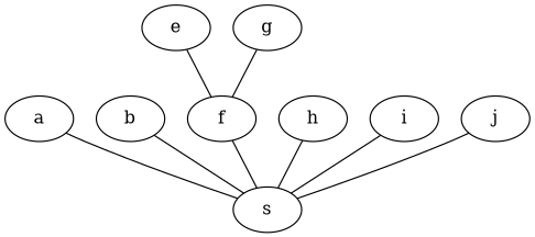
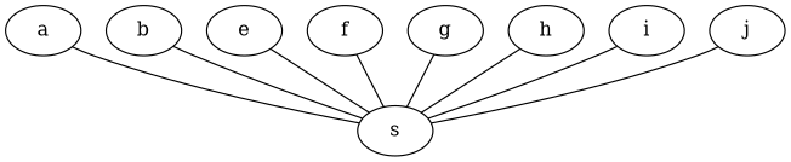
  graph {
    node [autoack=False]
    edge [capacity=10000000 delay=0.10 weight=10]
    a [a2="modulator start=randomunifint(0,1800)\ngenerator=s1 profile=((60,),(1,))" ipdests="110.2.52.0/24" s1="harpoon ipsrc=110.2.52.0/24 ipdst=165.14.130.9\nsport=randomchoice(21) dport=randomunifint(1024,65535)\nflowsize=normal(40000000,4000000)\nflowstart=normal(240,60) \nlossrate=randomchoice(0.001)" traffic=a2]
    s [ipdests="165.14.130.9"]
    b [b2="modulator start=randomunifint(0,1800)\ngenerator=s2 profile=((60,),(1,))" b3="modulator start=randomunifint(0,4000)\ngenerator=s11 profile=((60,),(1,))" ipdests="120.65.74.0/24" s11="harpoon ipsrc=120.65.74.0/24 ipdst=165.14.130.9\nsport=randomchoice(21) dport=randomunifint(1024,65535)\nflowsize=normal(3000000000,400000000)\nflowstart=normal(16000,1) \nlossrate=randomchoice(0.001)" s2="harpoon ipsrc=120.65.74.0/24 ipdst=165.14.130.9\nsport=randomchoice(21) dport=randomunifint(1024,65535)\nflowsize=normal(30000000,4000000)\nflowstart=normal(240,60) \nlossrate=randomchoice(0.001)" traffic="b2 b3"]
    e [e2="modulator start=randomunifint(0,1799)\ngenerator=s5 profile=((60,),(1,))" e3="modulator start=randomunifint(0,4000)\ngenerator=s12 profile=((60,),(1,))" ipdests="150.19.16.0/24 9.15.66.0/24" s12="harpoon ipsrc=9.15.66.0/24 ipdst=165.14.130.9\nsport=randomchoice(21) dport=randomunifint(1024,65535)\nflowsize=normal(35000000,4000000)\nflowstart=normal(16000,1)\nlossrate=randomchoice(0.001)" s5="harpoon ipsrc=150.19.16.0/24 ipdst=165.14.130.9\nsport=randomchoice(21) dport=randomunifint(1024,65535)\nflowsize=normal(35000000,4000000)\nflowstart=normal(240,60) \nlossrate=randomchoice(0.001)" traffic="e2 e3"]
    f [f2="modulator start=randomunifint(0,1799)\ngenerator=s6 profile=((60,),(1,))" ipdests="160.99.114.0/24" s6="harpoon ipsrc=160.99.114.0/24 ipdst=165.14.130.9\nsport=randomchoice(21) dport=randomunifint(1024,65535)\nflowsize=normal(35000000,4000000)\nflowstart=normal(240,60) \nlossrate=randomchoice(0.001)" traffic=f2]
    g [g2="modulator start=randomunifint(0,1799)\ngenerator=s7 profile=((60,),(1,))" ipdests="170.10.218.0/24" s7="harpoon ipsrc=170.10.218.0/24 ipdst=165.14.130.9\nsport=randomchoice(21) dport=randomunifint(1024,65535)\nflowsize=normal(45000000,4000000)\nflowstart=normal(240,60) \nlossrate=randomchoice(0.001)" traffic=g2]
    h [h2="modulator start=randomunifint(0,1799)\ngenerator=s8 profile=((60,),(1,))" ipdests="180.52.36.0/24" s8="harpoon ipsrc=180.52.36.0/24 ipdst=165.14.130.9\nsport=randomchoice(21) dport=randomunifint(1024,65535)\nflowsize=normal(30000000,4000000)\nflowstart=normal(240,60) \nlossrate=randomchoice(0.001)" traffic=h2]
    i [i2="modulator start=randomunifint(0,1799)\ngenerator=s9 profile=((60,),(1,))" ipdests="190.125.63.0/24" s9="harpoon ipsrc=190.125.63.0/24 ipdst=165.14.130.9\nsport=randomchoice(21) dport=randomunifint(1024,65535)\nflowsize=normal(25000000,4000000)\nflowstart=normal(240,60) \nlossrate=randomchoice(0.001)" traffic=i2]
    j [ipdests="200.78.116.0/24" j2="modulator start=randomunifint(0,1799)\ngenerator=s10 profile=((60,),(1,))" s10="harpoon ipsrc=200.78.116.0/24 ipdst=165.14.130.9\nsport=randomchoice(21) dport=randomunifint(1024,65535)\nflowsize=normal(30000000,4000000)\nflowstart=normal(240,60) \nlossrate=randomchoice(0.001)" traffic=j2]
    a -- s
    b -- s
-   e -- f
+   e -- s
    f -- s
-   g -- f
+   g -- s
    h -- s
    i -- s
    j -- s
  }
